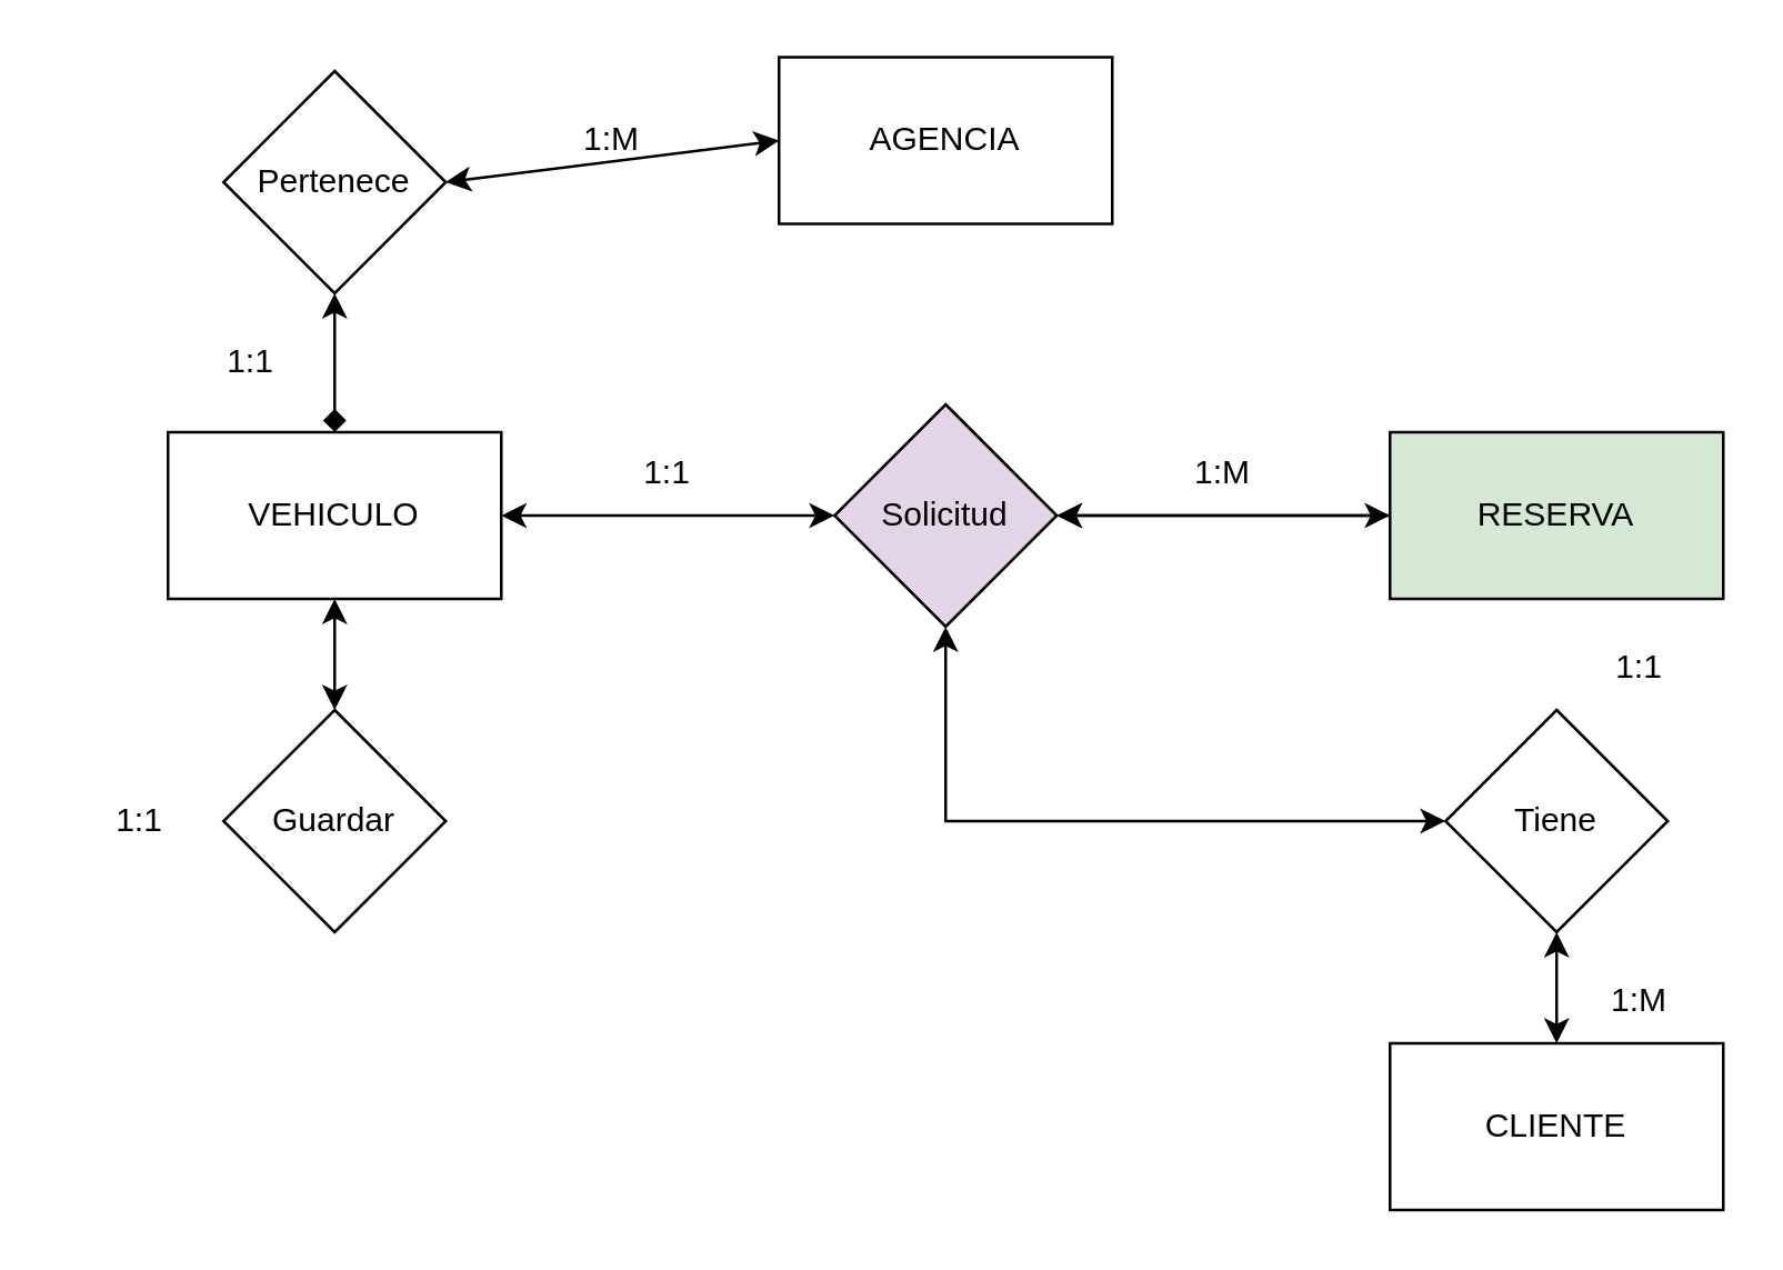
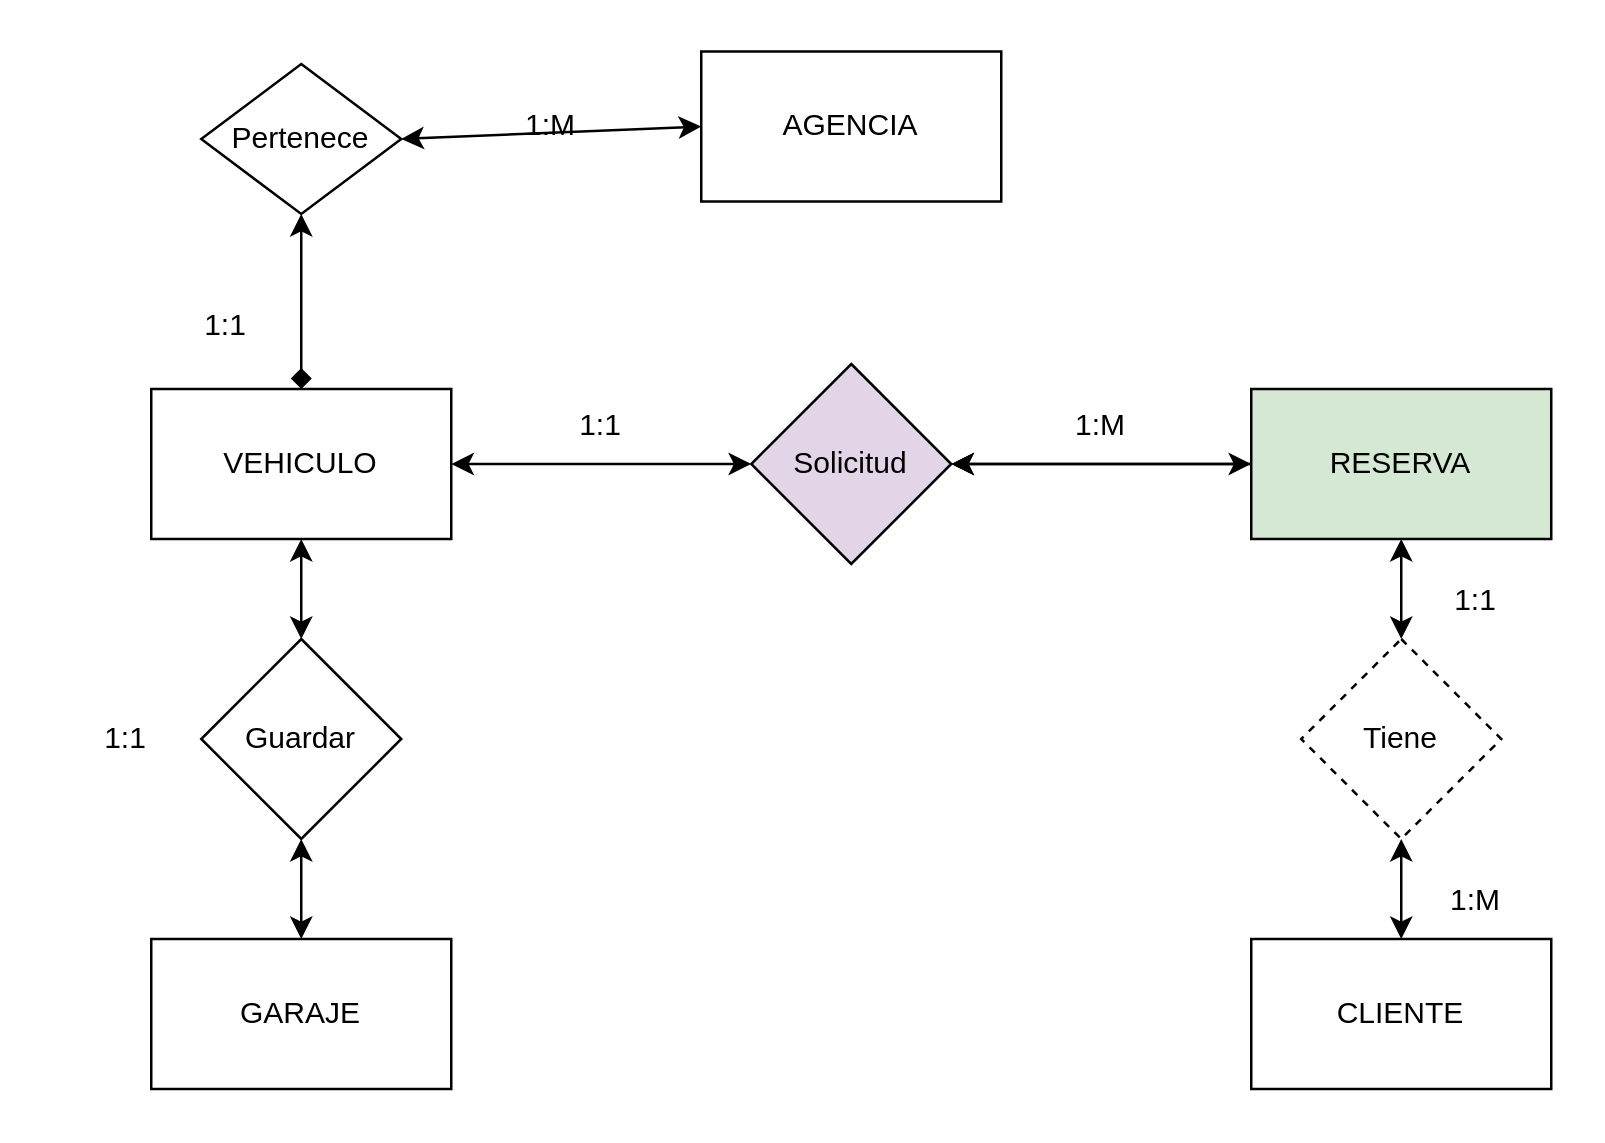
  <mxCell id="0" />
  <mxCell id="1" parent="0" />
  <mxCell id="2" value="VEHICULO" style="rounded=0;whiteSpace=wrap;html=1;" vertex="1" parent="1"><mxGeometry x="60" y="155" width="120" height="60" as="geometry" /></mxCell>
  <mxCell id="3" value="" style="edgeStyle=orthogonalEdgeStyle;rounded=0;orthogonalLoop=1;jettySize=auto;html=1;" edge="1" parent="1" source="4" target="8"><mxGeometry relative="1" as="geometry" /></mxCell>
  <mxCell id="4" value="RESERVA" style="rounded=0;whiteSpace=wrap;html=1;fillColor=#d5e8d4;" vertex="1" parent="1"><mxGeometry x="500" y="155" width="120" height="60" as="geometry" /></mxCell>
  <mxCell id="5" value="CLIENTE" style="rounded=0;whiteSpace=wrap;html=1;" vertex="1" parent="1"><mxGeometry x="500" y="375" width="120" height="60" as="geometry" /></mxCell>
+ <mxCell id="6" value="GARAJE" style="rounded=0;whiteSpace=wrap;html=1;" vertex="1" parent="1"><mxGeometry x="60" y="375" width="120" height="60" as="geometry" /></mxCell>
  <mxCell id="7" value="AGENCIA" style="rounded=0;whiteSpace=wrap;html=1;" vertex="1" parent="1"><mxGeometry x="280" y="20" width="120" height="60" as="geometry" /></mxCell>
  <mxCell id="8" value="Solicitud" style="rhombus;whiteSpace=wrap;html=1;fillColor=#e1d5e7;" vertex="1" parent="1"><mxGeometry x="300" y="145" width="80" height="80" as="geometry" /></mxCell>
- <mxCell id="9" value="" style="edgeStyle=orthogonalEdgeStyle;rounded=0;orthogonalLoop=1;jettySize=auto;html=1;startArrow=classic;startFill=1;" edge="1" parent="1" source="10" target="8"><mxGeometry relative="1" as="geometry" /></mxCell>
- <mxCell id="10" value="Tiene" style="rhombus;whiteSpace=wrap;html=1;" vertex="1" parent="1"><mxGeometry x="520" y="255" width="80" height="80" as="geometry" /></mxCell>
+ <mxCell id="9" value="" style="edgeStyle=orthogonalEdgeStyle;rounded=0;orthogonalLoop=1;jettySize=auto;html=1;startArrow=classic;startFill=1;" edge="1" parent="1" source="10" target="4"><mxGeometry relative="1" as="geometry" /></mxCell>
+ <mxCell id="10" value="Tiene" style="rhombus;whiteSpace=wrap;html=1;dashed=1;" vertex="1" parent="1"><mxGeometry x="520" y="255" width="80" height="80" as="geometry" /></mxCell>
  <mxCell id="11" value="1:M" style="text;html=1;align=center;verticalAlign=middle;whiteSpace=wrap;rounded=0;" vertex="1" parent="1"><mxGeometry x="560" y="345" width="60" height="30" as="geometry" /></mxCell>
  <mxCell id="12" value="Guardar" style="rhombus;whiteSpace=wrap;html=1;" vertex="1" parent="1"><mxGeometry x="80" y="255" width="80" height="80" as="geometry" /></mxCell>
  <mxCell id="13" value="1:1" style="text;html=1;align=center;verticalAlign=middle;whiteSpace=wrap;rounded=0;" vertex="1" parent="1"><mxGeometry x="20" y="280" width="60" height="30" as="geometry" /></mxCell>
- <mxCell id="14" value="Pertenece" style="rhombus;whiteSpace=wrap;html=1;" vertex="1" parent="1"><mxGeometry x="80" y="25" width="80" height="80" as="geometry" /></mxCell>
+ <mxCell id="14" value="Pertenece" style="rhombus;whiteSpace=wrap;html=1;" vertex="1" parent="1"><mxGeometry x="80" y="25" width="80" height="60" as="geometry" /></mxCell>
  <mxCell id="15" value="" style="endArrow=classic;html=1;rounded=0;entryX=1;entryY=0.5;entryDx=0;entryDy=0;exitX=0;exitY=0.5;exitDx=0;exitDy=0;startArrow=classic;startFill=1;" edge="1" parent="1" source="7" target="14"><mxGeometry width="50" height="50" relative="1" as="geometry"><mxPoint x="340" y="435" as="sourcePoint" /><mxPoint x="390" y="385" as="targetPoint" /></mxGeometry></mxCell>
  <mxCell id="16" value="" style="endArrow=diamond;html=1;rounded=0;exitX=0.5;exitY=1;exitDx=0;exitDy=0;entryX=0.5;entryY=0;entryDx=0;entryDy=0;startArrow=classic;startFill=1;" edge="1" parent="1" source="14" target="2"><mxGeometry width="50" height="50" relative="1" as="geometry"><mxPoint x="340" y="435" as="sourcePoint" /><mxPoint x="390" y="385" as="targetPoint" /></mxGeometry></mxCell>
  <mxCell id="17" value="" style="endArrow=classic;html=1;rounded=0;exitX=0.5;exitY=0;exitDx=0;exitDy=0;entryX=0.5;entryY=1;entryDx=0;entryDy=0;startArrow=classic;startFill=1;" edge="1" parent="1" source="5" target="10"><mxGeometry width="50" height="50" relative="1" as="geometry"><mxPoint x="580" y="375" as="sourcePoint" /><mxPoint x="630" y="325" as="targetPoint" /></mxGeometry></mxCell>
  <mxCell id="18" value="" style="endArrow=classic;html=1;rounded=0;exitX=0;exitY=0.5;exitDx=0;exitDy=0;entryX=1;entryY=0.5;entryDx=0;entryDy=0;startArrow=classic;startFill=1;" edge="1" parent="1" source="8" target="2"><mxGeometry width="50" height="50" relative="1" as="geometry"><mxPoint x="340" y="435" as="sourcePoint" /><mxPoint x="400" y="65" as="targetPoint" /></mxGeometry></mxCell>
  <mxCell id="19" value="" style="endArrow=classic;html=1;rounded=0;exitX=0.5;exitY=1;exitDx=0;exitDy=0;entryX=0.5;entryY=0;entryDx=0;entryDy=0;startArrow=classic;startFill=1;" edge="1" parent="1" source="2" target="12"><mxGeometry width="50" height="50" relative="1" as="geometry"><mxPoint x="340" y="435" as="sourcePoint" /><mxPoint x="390" y="385" as="targetPoint" /></mxGeometry></mxCell>
+ <mxCell id="20" value="" style="endArrow=classic;html=1;rounded=0;exitX=0.5;exitY=1;exitDx=0;exitDy=0;entryX=0.5;entryY=0;entryDx=0;entryDy=0;startArrow=classic;startFill=1;" edge="1" parent="1" source="12" target="6"><mxGeometry width="50" height="50" relative="1" as="geometry"><mxPoint x="340" y="435" as="sourcePoint" /><mxPoint x="390" y="385" as="targetPoint" /></mxGeometry></mxCell>
  <mxCell id="21" value="" style="endArrow=classic;html=1;rounded=0;exitX=0;exitY=0.5;exitDx=0;exitDy=0;entryX=1;entryY=0.5;entryDx=0;entryDy=0;startArrow=classic;startFill=1;" edge="1" parent="1" source="4"><mxGeometry width="50" height="50" relative="1" as="geometry"><mxPoint x="340" y="435" as="sourcePoint" /><mxPoint x="380" y="185" as="targetPoint" /></mxGeometry></mxCell>
  <mxCell id="22" value="1:M" style="text;html=1;align=center;verticalAlign=middle;whiteSpace=wrap;rounded=0;" vertex="1" parent="1"><mxGeometry x="410" y="155" width="60" height="30" as="geometry" /></mxCell>
  <mxCell id="23" value="1:M" style="text;html=1;align=center;verticalAlign=middle;whiteSpace=wrap;rounded=0;" vertex="1" parent="1"><mxGeometry x="190" y="35" width="60" height="30" as="geometry" /></mxCell>
  <mxCell id="24" value="1:1" style="text;html=1;align=center;verticalAlign=middle;whiteSpace=wrap;rounded=0;" vertex="1" parent="1"><mxGeometry x="60" y="115" width="60" height="30" as="geometry" /></mxCell>
  <mxCell id="25" value="1:1" style="text;html=1;align=center;verticalAlign=middle;whiteSpace=wrap;rounded=0;" vertex="1" parent="1"><mxGeometry x="210" y="155" width="60" height="30" as="geometry" /></mxCell>
  <mxCell id="26" value="1:1" style="text;html=1;align=center;verticalAlign=middle;whiteSpace=wrap;rounded=0;" vertex="1" parent="1"><mxGeometry x="560" y="225" width="60" height="30" as="geometry" /></mxCell>
